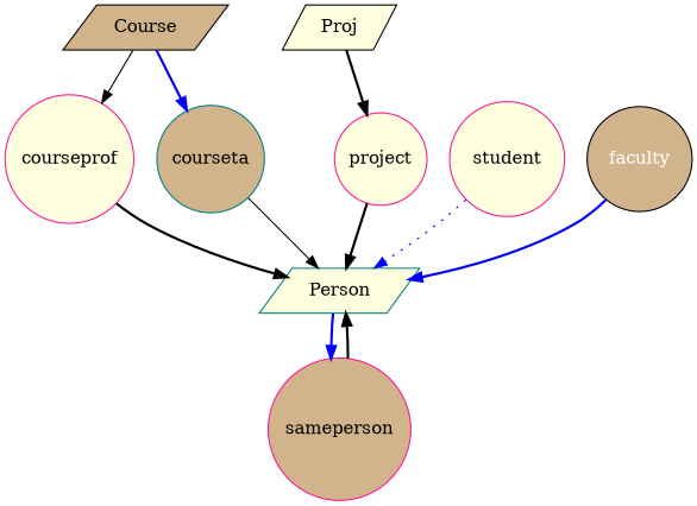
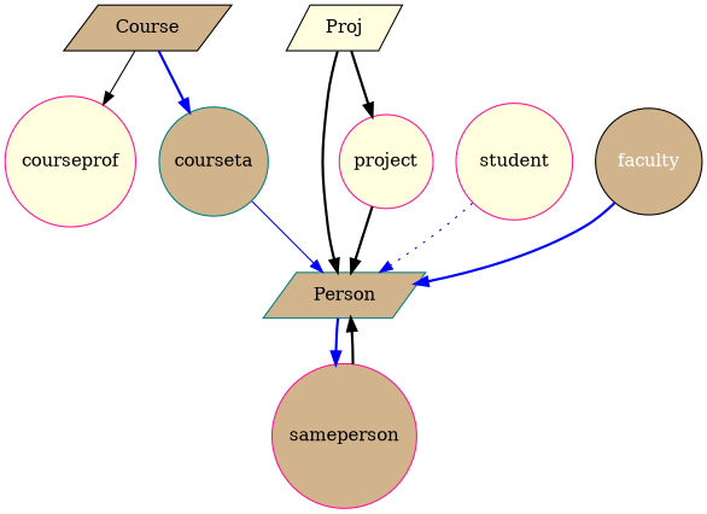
  digraph {
    fontname="DejaVu Serif"
    style=filled
    node [color=deeppink fillcolor=lightyellow fontname="DejaVu Serif" shape=circle style=filled]
    edge [fontname="DejaVu Serif" style=bold]
    Course [color=black fillcolor=tan shape=parallelogram]
    courseprof [distortion=0.0 height=0.75 orientation=45.0 width=0.5]
    courseta [color=teal fillcolor=tan height=0.75 orientation=45.0]
-   Person [color=teal shape=parallelogram]
+   Person [color=teal fillcolor=tan shape=parallelogram]
    sameperson [fillcolor=tan height=0.75 orientation=45.0]
    project [height=0.75 orientation=45.0 width=0.5]
    student
    Proj [color=black shape=parallelogram]
    faculty [color=black fillcolor=tan fontcolor=white]
    Course -> courseprof [style=solid]
    Course -> courseta [color=blue]
-   courseprof -> Person
-   courseta -> Person [style=solid]
+   Proj -> Person
+   courseta -> Person [style=solid color=blue]
    Person -> sameperson [color=blue]
    sameperson -> Person
    project -> Person
    student -> Person [color=blue style=dotted]
    Proj -> project
    faculty -> Person [color=blue]
  }
